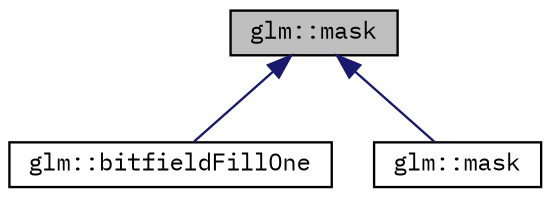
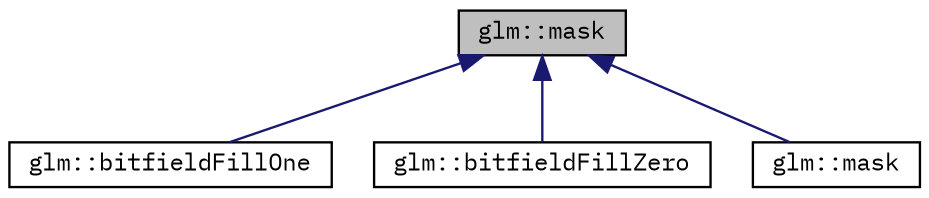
  digraph {
    rankdir=TB
    fontname="IBM Plex Mono"
    node [color=black fillcolor=white fontname="IBM Plex Mono" fontsize=10 shape=record style=filled]
    edge [color=midnightblue dir=back fontname="IBM Plex Mono" fontsize=10 labelfontname=Helvetica labelfontsize=10 style=solid]
    n1 [fillcolor=grey75 fontcolor=black height=0.2 label="glm::mask" width=0.4]
    n2 [height=0.2 label="glm::bitfieldFillOne" width=0.4]
+   n3 [height=0.2 label="glm::bitfieldFillZero" width=0.4]
    n4 [height=0.2 label="glm::mask" width=0.4]
    n1 -> n2
+   n1 -> n3
    n1 -> n4
  }
